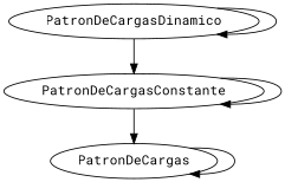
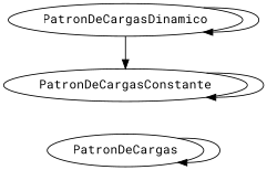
  digraph {
    fontname="Roboto Mono"
    node [fontname="Roboto Mono"]
    edge [fontname="Roboto Mono"]
    PatronDeCargas
    PatronDeCargasConstante
    PatronDeCargasDinamico
    PatronDeCargas -> PatronDeCargas
-   PatronDeCargasConstante -> PatronDeCargas
    PatronDeCargasConstante -> PatronDeCargasConstante
    PatronDeCargasDinamico -> PatronDeCargasConstante
    PatronDeCargasDinamico -> PatronDeCargasDinamico
  }
